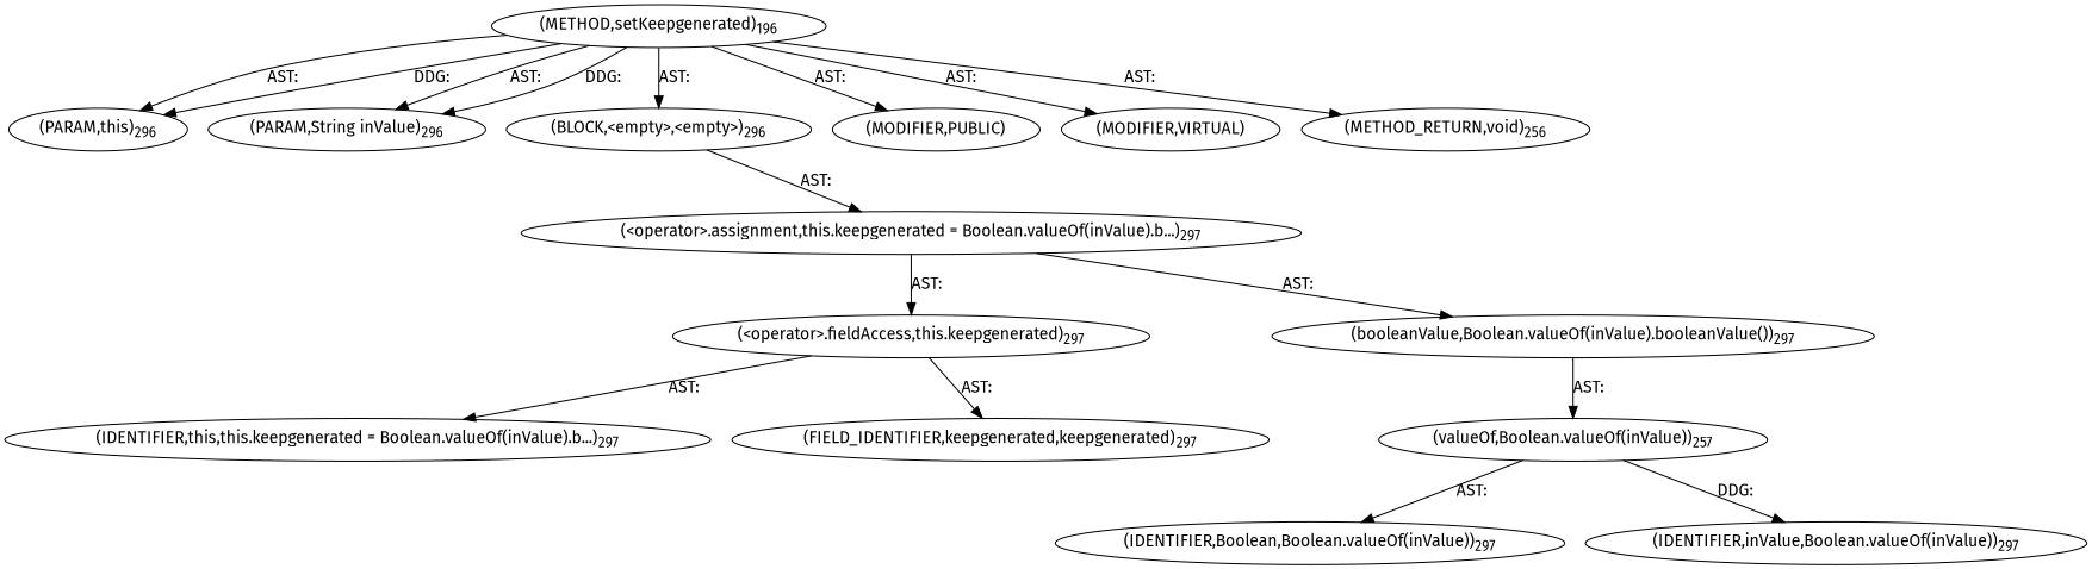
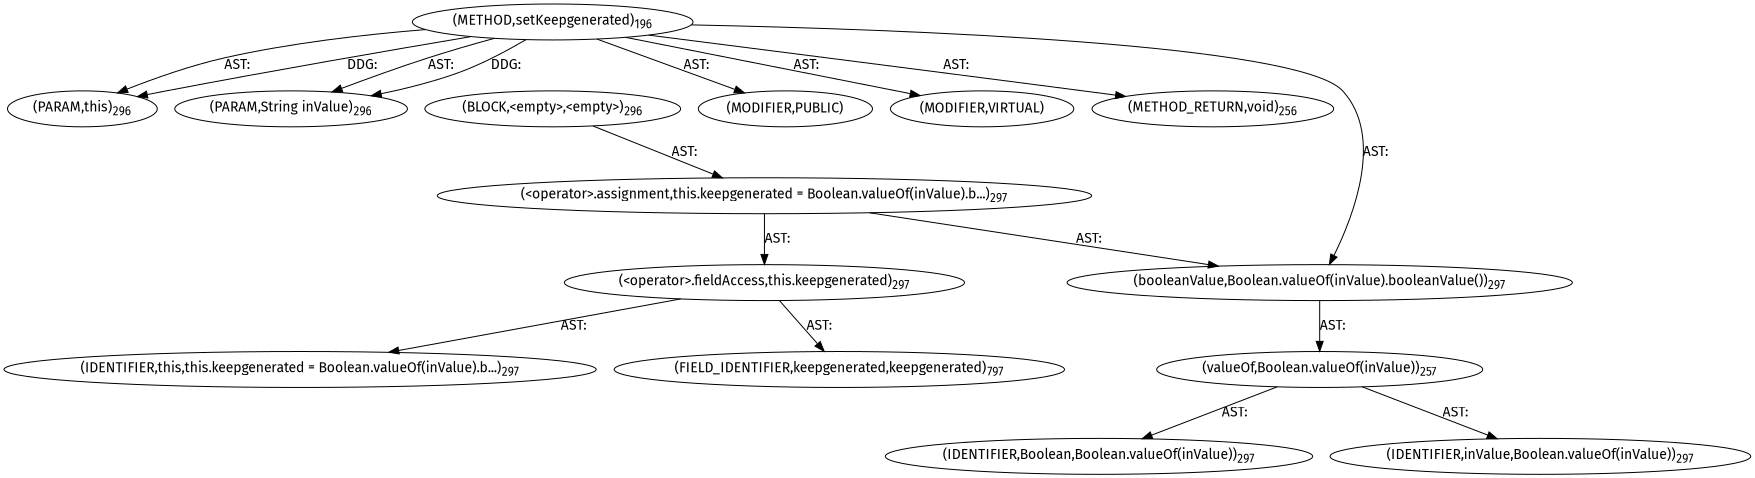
  digraph {
    fontname="Fira Sans"
    node [fontname="Fira Sans"]
    edge [fontname="Fira Sans"]
    n1 [label=<(METHOD,setKeepgenerated)<SUB>196</SUB>>]
    n2 [label=<(PARAM,this)<SUB>296</SUB>>]
    n3 [label=<(PARAM,String inValue)<SUB>296</SUB>>]
    n4 [label=<(BLOCK,&lt;empty&gt;,&lt;empty&gt;)<SUB>296</SUB>>]
    n5 [label=<(MODIFIER,PUBLIC)>]
    n6 [label=<(MODIFIER,VIRTUAL)>]
    n7 [label=<(METHOD_RETURN,void)<SUB>256</SUB>>]
    n8 [label=<(&lt;operator&gt;.assignment,this.keepgenerated = Boolean.valueOf(inValue).b...)<SUB>297</SUB>>]
    n9 [label=<(&lt;operator&gt;.fieldAccess,this.keepgenerated)<SUB>297</SUB>>]
    n10 [label=<(booleanValue,Boolean.valueOf(inValue).booleanValue())<SUB>297</SUB>>]
    n11 [label=<(IDENTIFIER,this,this.keepgenerated = Boolean.valueOf(inValue).b...)<SUB>297</SUB>>]
-   n12 [label=<(FIELD_IDENTIFIER,keepgenerated,keepgenerated)<SUB>297</SUB>>]
+   n12 [label=<(FIELD_IDENTIFIER,keepgenerated,keepgenerated)<SUB>797</SUB>>]
    n13 [label=<(valueOf,Boolean.valueOf(inValue))<SUB>257</SUB>>]
    n14 [label=<(IDENTIFIER,Boolean,Boolean.valueOf(inValue))<SUB>297</SUB>>]
    n15 [label=<(IDENTIFIER,inValue,Boolean.valueOf(inValue))<SUB>297</SUB>>]
    n1 -> n2 [label="AST: "]
    n1 -> n2 [label="DDG: "]
    n1 -> n3 [label="AST: "]
    n1 -> n3 [label="DDG: "]
-   n1 -> n4 [label="AST: "]
+   n1 -> n10 [label="AST: "]
    n1 -> n5 [label="AST: "]
    n1 -> n6 [label="AST: "]
    n1 -> n7 [label="AST: "]
    n4 -> n8 [label="AST: "]
    n8 -> n9 [label="AST: "]
    n8 -> n10 [label="AST: "]
    n9 -> n11 [label="AST: "]
    n9 -> n12 [label="AST: "]
    n10 -> n13 [label="AST: "]
    n13 -> n14 [label="AST: "]
-   n13 -> n15 [label="DDG: "]
+   n13 -> n15 [label="AST: "]
  }
